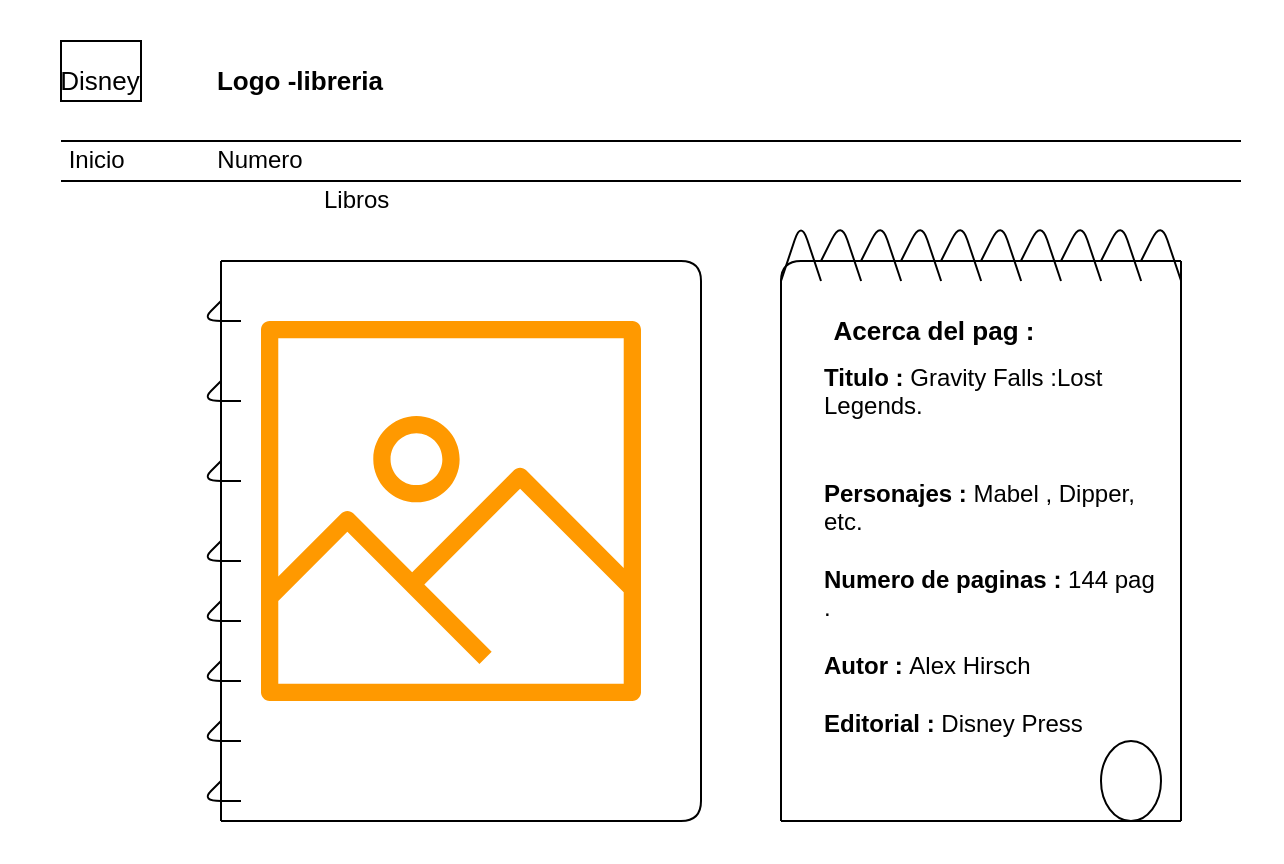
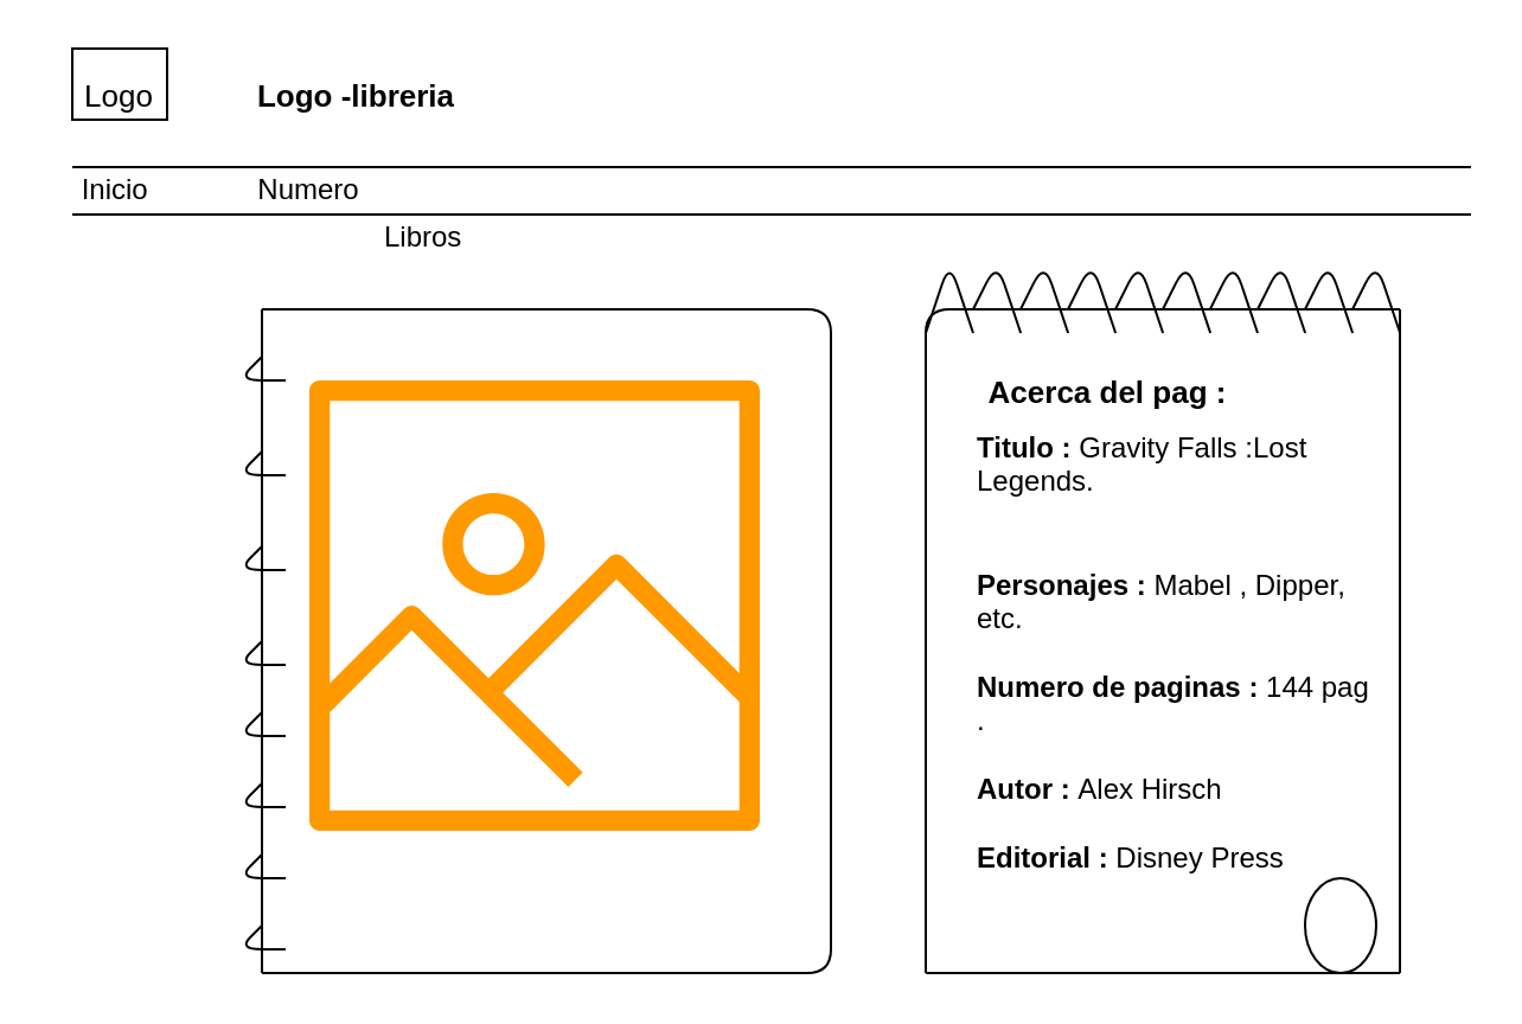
  <mxCell id="0" />
  <mxCell id="1" parent="0" />
  <mxCell id="2" value="" style="endArrow=none;html=1;" parent="1" edge="1"><mxGeometry width="50" height="50" relative="1" as="geometry"><mxPoint x="30" y="70" as="sourcePoint" /><mxPoint x="620" y="70" as="targetPoint" /></mxGeometry></mxCell>
  <mxCell id="3" value="" style="endArrow=none;html=1;" parent="1" edge="1"><mxGeometry width="50" height="50" relative="1" as="geometry"><mxPoint x="30" y="90" as="sourcePoint" /><mxPoint x="620" y="90" as="targetPoint" /></mxGeometry></mxCell>
  <mxCell id="4" value="" style="rounded=0;whiteSpace=wrap;html=1;" parent="1" vertex="1"><mxGeometry x="30" y="20" width="40" height="30" as="geometry" /></mxCell>
  <mxCell id="5" value="Inicio&amp;nbsp;" style="text;html=1;strokeColor=none;fillColor=none;align=center;verticalAlign=middle;whiteSpace=wrap;rounded=0;" parent="1" vertex="1"><mxGeometry x="30" y="70" width="40" height="20" as="geometry" /></mxCell>
  <mxCell id="6" value="Numero" style="text;html=1;strokeColor=none;fillColor=none;align=center;verticalAlign=middle;whiteSpace=wrap;rounded=0;" parent="1" vertex="1"><mxGeometry x="110" y="70" width="40" height="20" as="geometry" /></mxCell>
  <mxCell id="7" value="Libros&amp;nbsp;" style="text;html=1;strokeColor=none;fillColor=none;align=center;verticalAlign=middle;whiteSpace=wrap;rounded=0;" parent="1" vertex="1"><mxGeometry x="160" y="90" width="40" height="20" as="geometry" /></mxCell>
- <mxCell id="8" value="&lt;font style=&quot;font-size: 13px&quot;&gt;Disney&lt;/font&gt;" style="text;html=1;strokeColor=none;fillColor=none;align=center;verticalAlign=middle;whiteSpace=wrap;rounded=0;" parent="1" vertex="1"><mxGeometry x="20" y="25" width="60" height="30" as="geometry" /></mxCell>
+ <mxCell id="8" value="&lt;font style=&quot;font-size: 13px&quot;&gt;Logo&lt;/font&gt;" style="text;html=1;strokeColor=none;fillColor=none;align=center;verticalAlign=middle;whiteSpace=wrap;rounded=0;" parent="1" vertex="1"><mxGeometry x="20" y="25" width="60" height="30" as="geometry" /></mxCell>
  <mxCell id="9" value="&lt;font style=&quot;font-size: 13px&quot;&gt;&lt;b&gt;Logo -libreria&lt;/b&gt;&lt;/font&gt;" style="text;html=1;strokeColor=none;fillColor=none;align=center;verticalAlign=middle;whiteSpace=wrap;rounded=0;" parent="1" vertex="1"><mxGeometry x="70" y="30" width="160" height="20" as="geometry" /></mxCell>
  <mxCell id="10" value="" style="endArrow=none;html=1;" parent="1" edge="1"><mxGeometry width="50" height="50" relative="1" as="geometry"><mxPoint x="110" y="130" as="sourcePoint" /><mxPoint x="320" y="130" as="targetPoint" /></mxGeometry></mxCell>
  <mxCell id="11" value="" style="endArrow=none;html=1;" parent="1" edge="1"><mxGeometry width="50" height="50" relative="1" as="geometry"><mxPoint x="350" y="170" as="sourcePoint" /><mxPoint x="310" y="130" as="targetPoint" /><Array as="points"><mxPoint x="350" y="130" /></Array></mxGeometry></mxCell>
  <mxCell id="12" value="" style="endArrow=none;html=1;" parent="1" edge="1"><mxGeometry width="50" height="50" relative="1" as="geometry"><mxPoint x="350" y="310" as="sourcePoint" /><mxPoint x="350" y="150" as="targetPoint" /></mxGeometry></mxCell>
  <mxCell id="13" value="" style="endArrow=none;html=1;" parent="1" edge="1"><mxGeometry width="50" height="50" relative="1" as="geometry"><mxPoint x="110" y="410" as="sourcePoint" /><mxPoint x="310" y="410" as="targetPoint" /></mxGeometry></mxCell>
  <mxCell id="14" value="" style="endArrow=none;html=1;" parent="1" edge="1"><mxGeometry width="50" height="50" relative="1" as="geometry"><mxPoint x="310" y="410" as="sourcePoint" /><mxPoint x="350" y="370" as="targetPoint" /><Array as="points"><mxPoint x="350" y="410" /></Array></mxGeometry></mxCell>
  <mxCell id="15" value="" style="endArrow=none;html=1;" parent="1" edge="1"><mxGeometry width="50" height="50" relative="1" as="geometry"><mxPoint x="350" y="370" as="sourcePoint" /><mxPoint x="350" y="310" as="targetPoint" /></mxGeometry></mxCell>
  <mxCell id="16" value="" style="endArrow=none;html=1;" parent="1" edge="1"><mxGeometry width="50" height="50" relative="1" as="geometry"><mxPoint x="110" y="400" as="sourcePoint" /><mxPoint x="110" y="130" as="targetPoint" /></mxGeometry></mxCell>
  <mxCell id="17" value="" style="endArrow=none;html=1;" parent="1" edge="1"><mxGeometry width="50" height="50" relative="1" as="geometry"><mxPoint x="110" y="270" as="sourcePoint" /><mxPoint x="120" y="280" as="targetPoint" /><Array as="points"><mxPoint x="100" y="280" /></Array></mxGeometry></mxCell>
  <mxCell id="18" value="" style="endArrow=none;html=1;" parent="1" edge="1"><mxGeometry width="50" height="50" relative="1" as="geometry"><mxPoint x="110" y="300" as="sourcePoint" /><mxPoint x="120" y="310" as="targetPoint" /><Array as="points"><mxPoint x="100" y="310" /></Array></mxGeometry></mxCell>
  <mxCell id="19" value="" style="endArrow=none;html=1;" parent="1" edge="1"><mxGeometry width="50" height="50" relative="1" as="geometry"><mxPoint x="110" y="330" as="sourcePoint" /><mxPoint x="120" y="340" as="targetPoint" /><Array as="points"><mxPoint x="100" y="340" /></Array></mxGeometry></mxCell>
  <mxCell id="20" value="" style="endArrow=none;html=1;" parent="1" edge="1"><mxGeometry width="50" height="50" relative="1" as="geometry"><mxPoint x="110" y="360" as="sourcePoint" /><mxPoint x="120" y="370" as="targetPoint" /><Array as="points"><mxPoint x="100" y="370" /></Array></mxGeometry></mxCell>
  <mxCell id="21" value="" style="endArrow=none;html=1;" parent="1" edge="1"><mxGeometry width="50" height="50" relative="1" as="geometry"><mxPoint x="110" y="390" as="sourcePoint" /><mxPoint x="120" y="400" as="targetPoint" /><Array as="points"><mxPoint x="100" y="400" /></Array></mxGeometry></mxCell>
  <mxCell id="22" value="" style="endArrow=none;html=1;" parent="1" edge="1"><mxGeometry width="50" height="50" relative="1" as="geometry"><mxPoint x="110" y="150" as="sourcePoint" /><mxPoint x="120" y="160" as="targetPoint" /><Array as="points"><mxPoint x="100" y="160" /></Array></mxGeometry></mxCell>
  <mxCell id="23" value="" style="endArrow=none;html=1;" parent="1" edge="1"><mxGeometry width="50" height="50" relative="1" as="geometry"><mxPoint x="110" y="230" as="sourcePoint" /><mxPoint x="120" y="240" as="targetPoint" /><Array as="points"><mxPoint x="100" y="240" /></Array></mxGeometry></mxCell>
  <mxCell id="24" value="" style="endArrow=none;html=1;" parent="1" edge="1"><mxGeometry width="50" height="50" relative="1" as="geometry"><mxPoint x="110" y="190" as="sourcePoint" /><mxPoint x="120" y="200" as="targetPoint" /><Array as="points"><mxPoint x="100" y="200" /></Array></mxGeometry></mxCell>
  <mxCell id="25" value="" style="endArrow=none;html=1;" parent="1" edge="1"><mxGeometry width="50" height="50" relative="1" as="geometry"><mxPoint x="110" y="400" as="sourcePoint" /><mxPoint x="110" y="410" as="targetPoint" /></mxGeometry></mxCell>
  <mxCell id="26" value="" style="sketch=0;outlineConnect=0;fontColor=#232F3E;gradientColor=none;fillColor=#FF9900;strokeColor=none;dashed=0;verticalLabelPosition=bottom;verticalAlign=top;align=center;html=1;fontSize=12;fontStyle=0;aspect=fixed;pointerEvents=1;shape=mxgraph.aws4.container_registry_image;" parent="1" vertex="1"><mxGeometry x="130" y="160" width="190" height="190" as="geometry" /></mxCell>
  <mxCell id="27" value="" style="endArrow=none;html=1;" parent="1" edge="1"><mxGeometry width="50" height="50" relative="1" as="geometry"><mxPoint x="390" y="190" as="sourcePoint" /><mxPoint x="590" y="130" as="targetPoint" /><Array as="points"><mxPoint x="390" y="130" /></Array></mxGeometry></mxCell>
  <mxCell id="28" value="" style="endArrow=none;html=1;" parent="1" edge="1"><mxGeometry width="50" height="50" relative="1" as="geometry"><mxPoint x="390" y="410" as="sourcePoint" /><mxPoint x="390" y="180" as="targetPoint" /></mxGeometry></mxCell>
  <mxCell id="29" value="" style="endArrow=none;html=1;" parent="1" edge="1"><mxGeometry width="50" height="50" relative="1" as="geometry"><mxPoint x="590" y="410" as="sourcePoint" /><mxPoint x="390" y="410" as="targetPoint" /></mxGeometry></mxCell>
  <mxCell id="30" value="" style="endArrow=none;html=1;" parent="1" edge="1"><mxGeometry width="50" height="50" relative="1" as="geometry"><mxPoint x="590" y="410" as="sourcePoint" /><mxPoint x="590" y="130" as="targetPoint" /></mxGeometry></mxCell>
  <mxCell id="31" value="&lt;font style=&quot;font-size: 13px&quot;&gt;&lt;b&gt;Acerca del pag :&lt;/b&gt;&lt;/font&gt;" style="text;html=1;strokeColor=none;fillColor=none;align=center;verticalAlign=middle;whiteSpace=wrap;rounded=0;" parent="1" vertex="1"><mxGeometry x="404" y="150" width="126" height="30" as="geometry" /></mxCell>
  <mxCell id="32" value="&lt;b&gt;Titulo&lt;/b&gt; &lt;b&gt;: &lt;/b&gt;Gravity Falls :Lost&lt;br&gt;Legends.&lt;br&gt;&amp;nbsp;&lt;br&gt;&lt;br&gt;&lt;b&gt;Personajes :&lt;/b&gt; Mabel , Dipper, etc.&lt;br&gt;&lt;br&gt;&lt;b&gt;Numero de paginas : &lt;/b&gt;144 pag .&lt;br&gt;&lt;br&gt;&lt;b&gt;Autor : &lt;/b&gt;Alex Hirsch&lt;br&gt;&lt;br&gt;&lt;b&gt;Editorial :&lt;/b&gt; Disney Press&amp;nbsp;" style="text;html=1;strokeColor=none;fillColor=none;align=left;verticalAlign=middle;whiteSpace=wrap;rounded=0;" parent="1" vertex="1"><mxGeometry x="410" y="140" width="170" height="270" as="geometry" /></mxCell>
  <mxCell id="33" value="" style="endArrow=none;html=1;entryX=0;entryY=0;entryDx=0;entryDy=0;" parent="1" target="32" edge="1"><mxGeometry width="50" height="50" relative="1" as="geometry"><mxPoint x="390" y="140" as="sourcePoint" /><mxPoint x="410" y="130" as="targetPoint" /><Array as="points"><mxPoint x="400" y="110" /></Array></mxGeometry></mxCell>
  <mxCell id="34" value="" style="endArrow=none;html=1;entryX=0.118;entryY=0;entryDx=0;entryDy=0;entryPerimeter=0;" parent="1" target="32" edge="1"><mxGeometry width="50" height="50" relative="1" as="geometry"><mxPoint x="410" y="130" as="sourcePoint" /><mxPoint x="430" y="130" as="targetPoint" /><Array as="points"><mxPoint x="420" y="110" /></Array></mxGeometry></mxCell>
  <mxCell id="35" value="" style="endArrow=none;html=1;entryX=0.118;entryY=0;entryDx=0;entryDy=0;entryPerimeter=0;" parent="1" edge="1"><mxGeometry width="50" height="50" relative="1" as="geometry"><mxPoint x="430" y="130" as="sourcePoint" /><mxPoint x="450.06" y="140" as="targetPoint" /><Array as="points"><mxPoint x="440" y="110" /></Array></mxGeometry></mxCell>
  <mxCell id="36" value="" style="endArrow=none;html=1;entryX=0.118;entryY=0;entryDx=0;entryDy=0;entryPerimeter=0;" parent="1" edge="1"><mxGeometry width="50" height="50" relative="1" as="geometry"><mxPoint x="450" y="130" as="sourcePoint" /><mxPoint x="470.06" y="140" as="targetPoint" /><Array as="points"><mxPoint x="460" y="110" /></Array></mxGeometry></mxCell>
  <mxCell id="37" value="" style="endArrow=none;html=1;entryX=0.118;entryY=0;entryDx=0;entryDy=0;entryPerimeter=0;" parent="1" edge="1"><mxGeometry width="50" height="50" relative="1" as="geometry"><mxPoint x="470" y="130" as="sourcePoint" /><mxPoint x="490.06" y="140" as="targetPoint" /><Array as="points"><mxPoint x="480" y="110" /></Array></mxGeometry></mxCell>
  <mxCell id="38" value="" style="endArrow=none;html=1;entryX=0.118;entryY=0;entryDx=0;entryDy=0;entryPerimeter=0;" parent="1" edge="1"><mxGeometry width="50" height="50" relative="1" as="geometry"><mxPoint x="509.94" y="130" as="sourcePoint" /><mxPoint x="530" y="140" as="targetPoint" /><Array as="points"><mxPoint x="519.94" y="110" /></Array></mxGeometry></mxCell>
  <mxCell id="39" value="" style="endArrow=none;html=1;entryX=0.118;entryY=0;entryDx=0;entryDy=0;entryPerimeter=0;" parent="1" edge="1"><mxGeometry width="50" height="50" relative="1" as="geometry"><mxPoint x="490" y="130" as="sourcePoint" /><mxPoint x="510.06" y="140" as="targetPoint" /><Array as="points"><mxPoint x="500" y="110" /></Array></mxGeometry></mxCell>
  <mxCell id="40" value="" style="endArrow=none;html=1;entryX=0.118;entryY=0;entryDx=0;entryDy=0;entryPerimeter=0;" parent="1" edge="1"><mxGeometry width="50" height="50" relative="1" as="geometry"><mxPoint x="530" y="130" as="sourcePoint" /><mxPoint x="550.06" y="140" as="targetPoint" /><Array as="points"><mxPoint x="540" y="110" /></Array></mxGeometry></mxCell>
  <mxCell id="41" value="" style="endArrow=none;html=1;entryX=0.118;entryY=0;entryDx=0;entryDy=0;entryPerimeter=0;" parent="1" edge="1"><mxGeometry width="50" height="50" relative="1" as="geometry"><mxPoint x="570" y="130" as="sourcePoint" /><mxPoint x="590.06" y="140" as="targetPoint" /><Array as="points"><mxPoint x="580" y="110" /></Array></mxGeometry></mxCell>
  <mxCell id="42" value="" style="endArrow=none;html=1;entryX=0.118;entryY=0;entryDx=0;entryDy=0;entryPerimeter=0;" parent="1" edge="1"><mxGeometry width="50" height="50" relative="1" as="geometry"><mxPoint x="550" y="130" as="sourcePoint" /><mxPoint x="570.06" y="140" as="targetPoint" /><Array as="points"><mxPoint x="560" y="110" /></Array></mxGeometry></mxCell>
  <mxCell id="43" value="" style="ellipse;whiteSpace=wrap;html=1;" vertex="1" parent="1"><mxGeometry x="550" y="370" width="30" height="40" as="geometry" /></mxCell>
